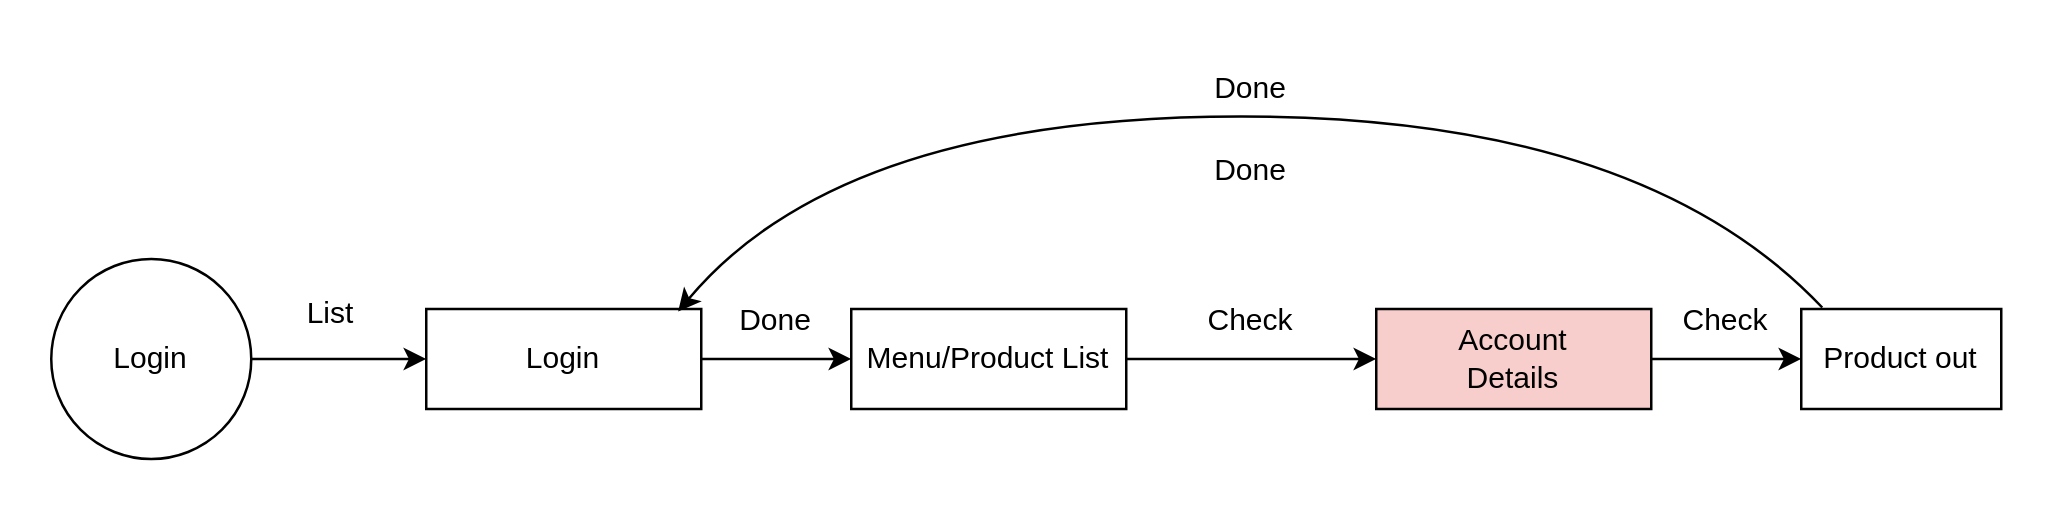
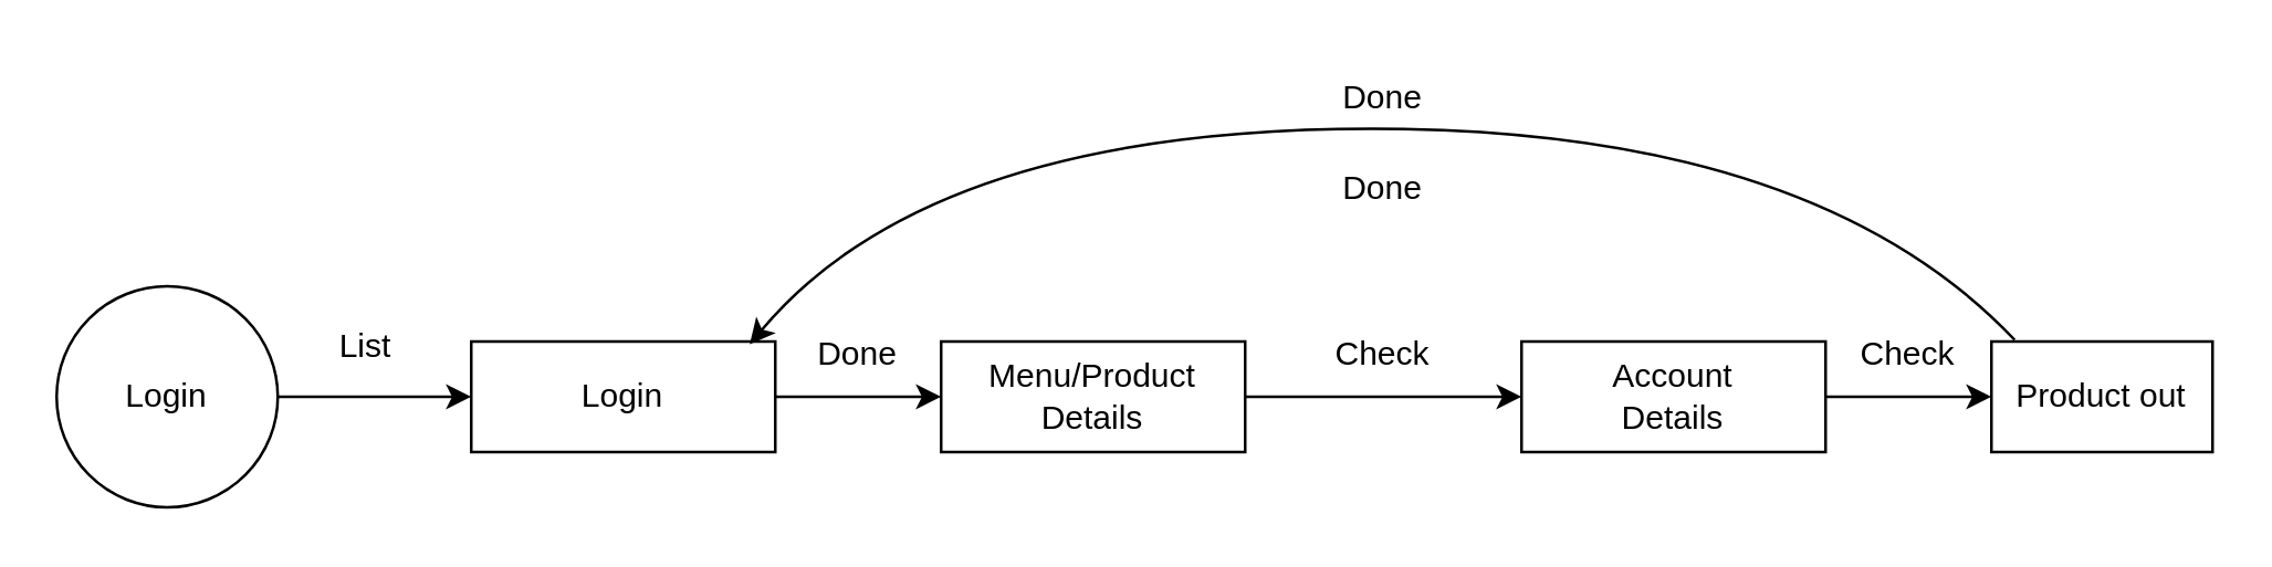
  <mxCell id="0" />
  <mxCell id="1" parent="0" />
  <mxCell id="2" value="" style="endArrow=classic;html=1;rounded=0;exitX=1;exitY=0.5;exitDx=0;exitDy=0;exitPerimeter=0;" edge="1" parent="1" source="6"><mxGeometry width="50" height="50" relative="1" as="geometry"><mxPoint x="110" y="143" as="sourcePoint" /><mxPoint x="170" y="143" as="targetPoint" /></mxGeometry></mxCell>
  <mxCell id="3" style="edgeStyle=orthogonalEdgeStyle;rounded=0;orthogonalLoop=1;jettySize=auto;html=1;exitX=1;exitY=0.5;exitDx=0;exitDy=0;" edge="1" parent="1" source="4"><mxGeometry relative="1" as="geometry"><mxPoint x="340" y="143" as="targetPoint" /></mxGeometry></mxCell>
  <mxCell id="4" value="Login" style="rounded=0;whiteSpace=wrap;html=1;" vertex="1" parent="1"><mxGeometry x="170" y="123" width="110" height="40" as="geometry" /></mxCell>
  <mxCell id="5" value="List" style="text;html=1;align=center;verticalAlign=middle;whiteSpace=wrap;rounded=0;" vertex="1" parent="1"><mxGeometry x="102" y="110.35" width="60" height="30" as="geometry" /></mxCell>
  <mxCell id="6" value="Login" style="ellipse;whiteSpace=wrap;html=1;aspect=fixed;" vertex="1" parent="1"><mxGeometry y="103" width="80" height="80" as="geometry" x="20" /></mxCell>
  <mxCell id="7" style="edgeStyle=orthogonalEdgeStyle;rounded=0;orthogonalLoop=1;jettySize=auto;html=1;exitX=1;exitY=0.5;exitDx=0;exitDy=0;" edge="1" parent="1" source="8"><mxGeometry relative="1" as="geometry"><mxPoint x="550" y="143" as="targetPoint" /></mxGeometry></mxCell>
- <mxCell id="8" value="Menu/Product List" style="rounded=0;whiteSpace=wrap;html=1;" vertex="1" parent="1"><mxGeometry x="340" y="123" width="110" height="40" as="geometry" /></mxCell>
+ <mxCell id="8" value="Menu/Product Details" style="rounded=0;whiteSpace=wrap;html=1;" vertex="1" parent="1"><mxGeometry x="340" y="123" width="110" height="40" as="geometry" /></mxCell>
  <mxCell id="9" style="edgeStyle=orthogonalEdgeStyle;rounded=0;orthogonalLoop=1;jettySize=auto;html=1;exitX=1;exitY=0.5;exitDx=0;exitDy=0;" edge="1" parent="1" source="10"><mxGeometry relative="1" as="geometry"><mxPoint x="720" y="143" as="targetPoint" /></mxGeometry></mxCell>
- <mxCell id="10" value="Account&lt;br&gt;Details" style="rounded=0;whiteSpace=wrap;html=1;fillColor=#f8cecc;" vertex="1" parent="1"><mxGeometry x="550" y="123" width="110" height="40" as="geometry" /></mxCell>
+ <mxCell id="10" value="Account&lt;br&gt;Details" style="rounded=0;whiteSpace=wrap;html=1;" vertex="1" parent="1"><mxGeometry x="550" y="123" width="110" height="40" as="geometry" /></mxCell>
  <mxCell id="11" value="Done" style="text;html=1;align=center;verticalAlign=middle;whiteSpace=wrap;rounded=0;" vertex="1" parent="1"><mxGeometry x="280" y="113" width="60" height="30" as="geometry" /></mxCell>
  <mxCell id="12" value="Check" style="text;html=1;align=center;verticalAlign=middle;whiteSpace=wrap;rounded=0;" vertex="1" parent="1"><mxGeometry x="470" y="113" width="60" height="30" as="geometry" /></mxCell>
  <mxCell id="13" value="Done" style="text;html=1;align=center;verticalAlign=middle;whiteSpace=wrap;rounded=0;" vertex="1" parent="1"><mxGeometry x="470" y="53" width="60" height="30" as="geometry" /></mxCell>
  <mxCell id="14" value="Product out" style="rounded=0;whiteSpace=wrap;html=1;" vertex="1" parent="1"><mxGeometry x="720" y="123" width="80" height="40" as="geometry" /></mxCell>
  <mxCell id="15" value="Done" style="text;html=1;align=center;verticalAlign=middle;whiteSpace=wrap;rounded=0;" vertex="1" parent="1"><mxGeometry x="470" y="20" width="60" height="30" as="geometry" /></mxCell>
  <mxCell id="16" value="Check" style="text;html=1;align=center;verticalAlign=middle;whiteSpace=wrap;rounded=0;" vertex="1" parent="1"><mxGeometry x="660" y="113" width="60" height="30" as="geometry" /></mxCell>
  <mxCell id="17" value="" style="curved=1;endArrow=classic;html=1;rounded=0;exitX=0.105;exitY=-0.09;exitDx=0;exitDy=0;entryX=0.916;entryY=-0.05;entryDx=0;entryDy=0;entryPerimeter=0;exitPerimeter=0;" edge="1" parent="1"><mxGeometry width="50" height="50" relative="1" as="geometry"><mxPoint x="728.4" y="122.4" as="sourcePoint" /><mxPoint x="270.76" y="124" as="targetPoint" /><Array as="points"><mxPoint x="656" y="46" /><mxPoint x="336" y="46" /></Array></mxGeometry></mxCell>
